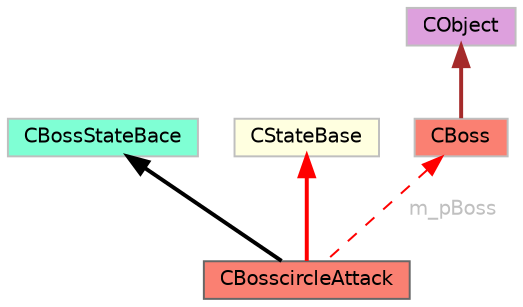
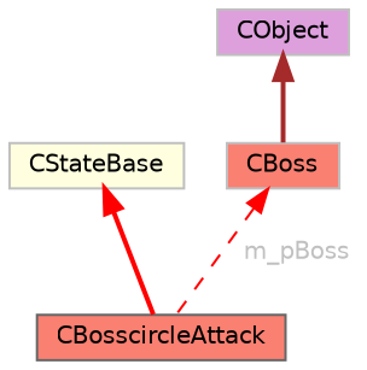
  digraph {
    node [color=grey75 fillcolor=salmon fontname=Helvetica fontsize=10 shape=box style=filled]
    edge [color=red dir=back fontname=Helvetica fontsize=10 labelfontname=Helvetica labelfontsize=10 style=bold]
    n1 [color=gray40 fontcolor=black height=0.2 label=CBosscircleAttack width=0.4]
-   n2 [fillcolor=aquamarine height=0.2 label=CBossStateBace width=0.4]
    n3 [fillcolor=lightyellow height=0.2 label=CStateBase width=0.4]
    n4 [height=0.2 label=CBoss width=0.4]
    n5 [fillcolor=plum height=0.2 label=CObject width=0.4]
-   n2 -> n1 [color=black]
    n3 -> n1
    n4 -> n1 [fontcolor=grey label=<<TABLE CELLBORDER="0" BORDER="0"><TR><TD VALIGN="top" ALIGN="LEFT" CELLPADDING="1" CELLSPACING="0">m_pBoss</TD></TR> </TABLE>> style=dashed]
    n5 -> n4 [color=brown]
  }
